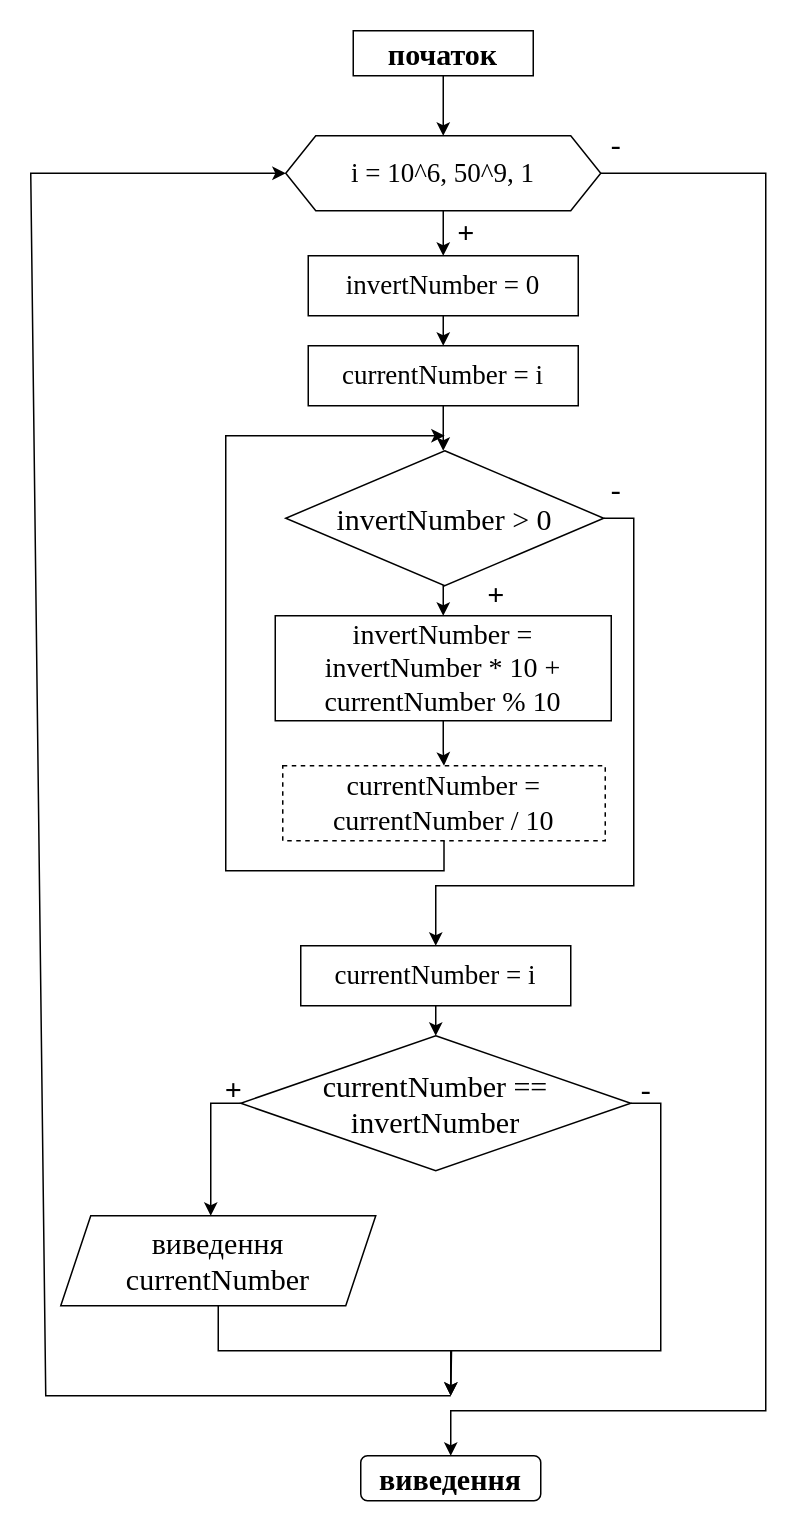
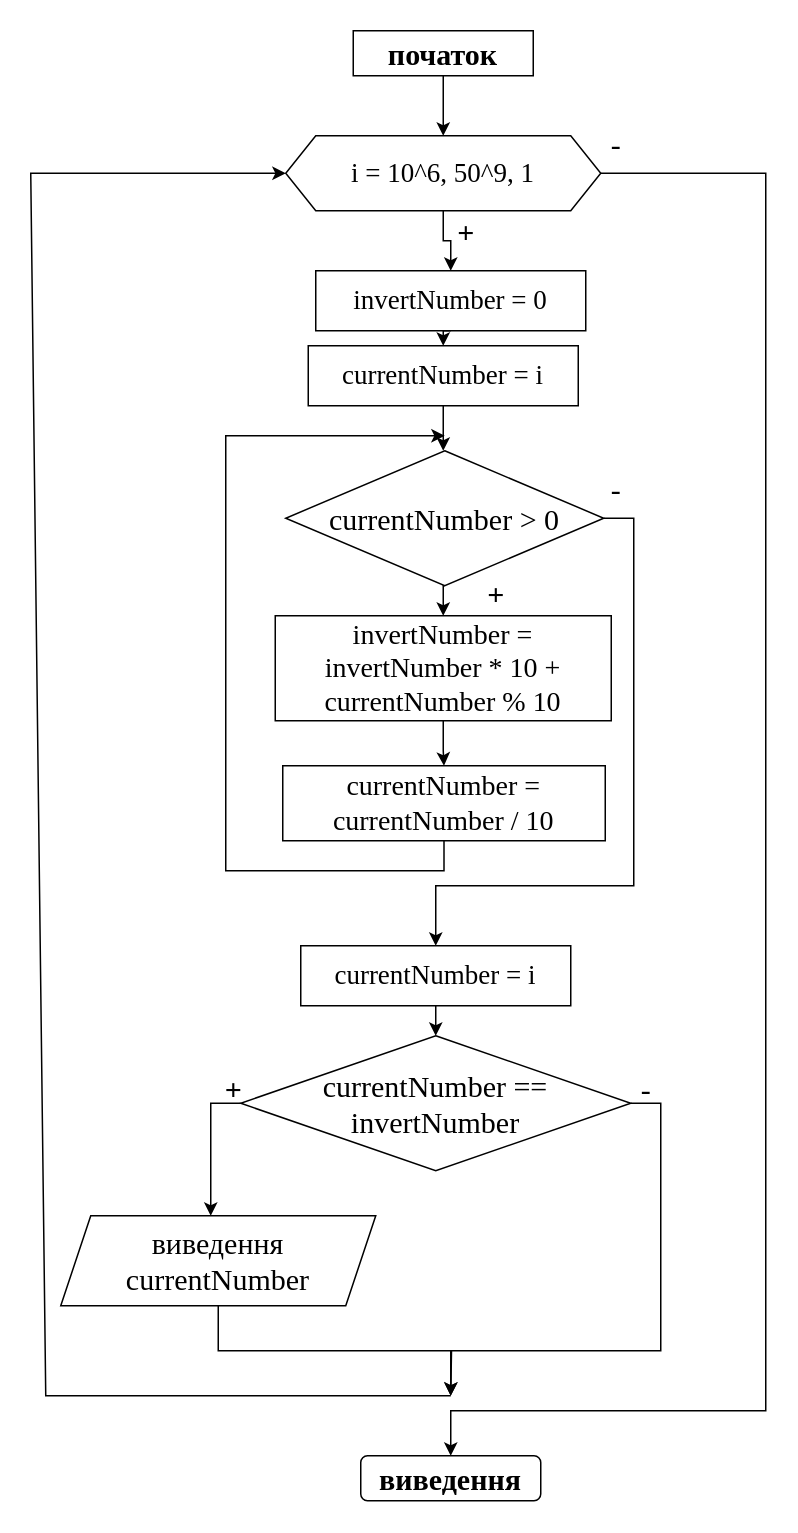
  <mxCell id="0" />
  <mxCell id="1" parent="0" />
  <mxCell id="2" value="" style="edgeStyle=orthogonalEdgeStyle;rounded=0;orthogonalLoop=1;jettySize=auto;html=1;fontFamily=Times New Roman;fontSize=18;" edge="1" parent="1" source="3"><mxGeometry relative="1" as="geometry"><mxPoint x="295" y="90" as="targetPoint" /></mxGeometry></mxCell>
  <mxCell id="3" value="&lt;font face=&quot;Times New Roman&quot; size=&quot;1&quot;&gt;&lt;b style=&quot;font-size: 20px&quot;&gt;початок&lt;/b&gt;&lt;/font&gt;" style="whiteSpace=wrap;html=1;rounded=0;" vertex="1" parent="1"><mxGeometry x="235" y="20" width="120" height="30" as="geometry" /></mxCell>
  <mxCell id="4" value="" style="edgeStyle=orthogonalEdgeStyle;rounded=0;orthogonalLoop=1;jettySize=auto;html=1;fontFamily=Times New Roman;fontSize=18;" edge="1" parent="1"><mxGeometry relative="1" as="geometry"><mxPoint x="295" y="270" as="sourcePoint" /><mxPoint x="295" y="300" as="targetPoint" /></mxGeometry></mxCell>
  <mxCell id="5" value="&lt;font face=&quot;Times New Roman&quot; size=&quot;1&quot;&gt;&lt;b style=&quot;font-size: 20px&quot;&gt;виведення&lt;/b&gt;&lt;/font&gt;" style="rounded=1;whiteSpace=wrap;html=1;" vertex="1" parent="1"><mxGeometry x="240" y="970" width="120" height="30" as="geometry" /></mxCell>
  <mxCell id="6" style="edgeStyle=orthogonalEdgeStyle;rounded=0;orthogonalLoop=1;jettySize=auto;html=1;exitX=0.5;exitY=1;exitDx=0;exitDy=0;entryX=0.5;entryY=0;entryDx=0;entryDy=0;fontFamily=Times New Roman;fontSize=18;" edge="1" parent="1" source="8" target="10"><mxGeometry relative="1" as="geometry" /></mxCell>
  <mxCell id="7" style="edgeStyle=none;rounded=0;orthogonalLoop=1;jettySize=auto;html=1;exitX=1;exitY=0.5;exitDx=0;exitDy=0;fontFamily=Times New Roman;fontSize=20;entryX=0.5;entryY=0;entryDx=0;entryDy=0;" edge="1" parent="1" source="8" target="5"><mxGeometry relative="1" as="geometry"><mxPoint x="540" y="890" as="targetPoint" /><Array as="points"><mxPoint x="510" y="115" /><mxPoint x="510" y="940" /><mxPoint x="300" y="940" /></Array></mxGeometry></mxCell>
  <mxCell id="8" value="i = 10^6, 50^9, 1" style="shape=hexagon;perimeter=hexagonPerimeter2;whiteSpace=wrap;html=1;fixedSize=1;fontFamily=Times New Roman;fontSize=18;" vertex="1" parent="1"><mxGeometry x="190" y="90" width="210" height="50" as="geometry" /></mxCell>
  <mxCell id="9" style="edgeStyle=orthogonalEdgeStyle;rounded=0;orthogonalLoop=1;jettySize=auto;html=1;exitX=0.5;exitY=1;exitDx=0;exitDy=0;entryX=0.5;entryY=0;entryDx=0;entryDy=0;fontFamily=Times New Roman;fontSize=18;" edge="1" parent="1" source="10" target="11"><mxGeometry relative="1" as="geometry" /></mxCell>
- <mxCell id="10" value="invertNumber = 0" style="rounded=0;whiteSpace=wrap;html=1;fontFamily=Times New Roman;fontSize=18;" vertex="1" parent="1"><mxGeometry x="205" y="170" width="180" height="40" as="geometry" /></mxCell>
+ <mxCell id="10" value="invertNumber = 0" style="rounded=0;whiteSpace=wrap;html=1;fontFamily=Times New Roman;fontSize=18;" vertex="1" parent="1"><mxGeometry x="210" y="180" width="180" height="40" as="geometry" /></mxCell>
  <mxCell id="11" value="currentNumber = i" style="rounded=0;whiteSpace=wrap;html=1;fontFamily=Times New Roman;fontSize=18;" vertex="1" parent="1"><mxGeometry x="205" y="230" width="180" height="40" as="geometry" /></mxCell>
  <mxCell id="12" value="&lt;b&gt;&lt;font style=&quot;font-size: 20px&quot;&gt;+&lt;/font&gt;&lt;/b&gt;" style="text;html=1;align=center;verticalAlign=middle;resizable=0;points=[];autosize=1;strokeColor=none;fillColor=none;fontSize=18;fontFamily=Times New Roman;" vertex="1" parent="1"><mxGeometry x="295" y="140" width="30" height="30" as="geometry" /></mxCell>
  <mxCell id="13" value="-" style="text;html=1;align=center;verticalAlign=middle;resizable=0;points=[];autosize=1;strokeColor=none;fillColor=none;fontSize=20;fontFamily=Times New Roman;" vertex="1" parent="1"><mxGeometry x="400" y="80" width="20" height="30" as="geometry" /></mxCell>
  <mxCell id="14" style="edgeStyle=orthogonalEdgeStyle;rounded=0;orthogonalLoop=1;jettySize=auto;html=1;exitX=0.5;exitY=1;exitDx=0;exitDy=0;entryX=0.5;entryY=0;entryDx=0;entryDy=0;fontFamily=Times New Roman;fontSize=20;" edge="1" parent="1" source="16" target="18"><mxGeometry relative="1" as="geometry" /></mxCell>
  <mxCell id="15" style="edgeStyle=orthogonalEdgeStyle;rounded=0;orthogonalLoop=1;jettySize=auto;html=1;exitX=1;exitY=0.5;exitDx=0;exitDy=0;fontFamily=Times New Roman;fontSize=20;" edge="1" parent="1" source="16"><mxGeometry relative="1" as="geometry"><mxPoint x="290" y="630" as="targetPoint" /><Array as="points"><mxPoint x="422" y="345" /><mxPoint x="422" y="590" /><mxPoint x="290" y="590" /></Array></mxGeometry></mxCell>
- <mxCell id="16" value="invertNumber &amp;gt; 0" style="rhombus;whiteSpace=wrap;html=1;fontFamily=Times New Roman;fontSize=20;" vertex="1" parent="1"><mxGeometry x="190" y="300" width="212" height="90" as="geometry" /></mxCell>
+ <mxCell id="16" value="currentNumber &amp;gt; 0" style="rhombus;whiteSpace=wrap;html=1;fontFamily=Times New Roman;fontSize=20;" vertex="1" parent="1"><mxGeometry x="190" y="300" width="212" height="90" as="geometry" /></mxCell>
  <mxCell id="17" value="" style="edgeStyle=orthogonalEdgeStyle;rounded=0;orthogonalLoop=1;jettySize=auto;html=1;fontFamily=Times New Roman;fontSize=20;" edge="1" parent="1" source="18" target="20"><mxGeometry relative="1" as="geometry" /></mxCell>
  <mxCell id="18" value="&lt;span style=&quot;font-size: 14.0pt ; line-height: 115% ; font-family: &amp;#34;times new roman&amp;#34; , serif&quot;&gt;invertNumber&lt;/span&gt;&lt;span lang=&quot;UK&quot; style=&quot;font-size: 14.0pt ; line-height: 115% ; font-family: &amp;#34;times new roman&amp;#34; , serif&quot;&gt; = &lt;/span&gt;&lt;span style=&quot;font-size: 14.0pt ; line-height: 115% ; font-family: &amp;#34;times new roman&amp;#34; , serif&quot;&gt;invertNumber&lt;/span&gt;&lt;span lang=&quot;UK&quot; style=&quot;font-size: 14.0pt ; line-height: 115% ; font-family: &amp;#34;times new roman&amp;#34; , serif&quot;&gt; * 10 + &lt;/span&gt;&lt;span style=&quot;font-size: 14.0pt ; line-height: 115% ; font-family: &amp;#34;times new roman&amp;#34; , serif&quot;&gt;currentNumber&lt;/span&gt;&lt;span lang=&quot;UK&quot; style=&quot;font-size: 14.0pt ; line-height: 115% ; font-family: &amp;#34;times new roman&amp;#34; , serif&quot;&gt; % 10&lt;/span&gt;" style="rounded=0;whiteSpace=wrap;html=1;fontFamily=Times New Roman;fontSize=18;" vertex="1" parent="1"><mxGeometry x="183" y="410" width="224" height="70" as="geometry" /></mxCell>
  <mxCell id="19" style="edgeStyle=orthogonalEdgeStyle;rounded=0;orthogonalLoop=1;jettySize=auto;html=1;exitX=0.5;exitY=1;exitDx=0;exitDy=0;fontFamily=Times New Roman;fontSize=20;" edge="1" parent="1" source="20"><mxGeometry relative="1" as="geometry"><mxPoint x="296" y="290" as="targetPoint" /><Array as="points"><mxPoint x="296" y="580" /><mxPoint x="150" y="580" /><mxPoint x="150" y="290" /></Array></mxGeometry></mxCell>
- <mxCell id="20" value="&lt;span style=&quot;font-size: 14.0pt ; line-height: 115% ; font-family: &amp;#34;times new roman&amp;#34; , serif&quot;&gt;currentNumber&lt;/span&gt;&lt;span lang=&quot;UK&quot; style=&quot;font-size: 14.0pt ; line-height: 115% ; font-family: &amp;#34;times new roman&amp;#34; , serif&quot;&gt; = &lt;/span&gt;&lt;span style=&quot;font-size: 14.0pt ; line-height: 115% ; font-family: &amp;#34;times new roman&amp;#34; , serif&quot;&gt;currentNumber&lt;/span&gt;&lt;span style=&quot;font-size: 14.0pt ; line-height: 115% ; font-family: &amp;#34;times new roman&amp;#34; , serif&quot;&gt; &lt;/span&gt;&lt;span style=&quot;font-size: 14.0pt ; line-height: 115% ; font-family: &amp;#34;times new roman&amp;#34; , serif&quot;&gt;/ 10&lt;/span&gt;" style="rounded=0;whiteSpace=wrap;html=1;fontFamily=Times New Roman;fontSize=18;dashed=1;" vertex="1" parent="1"><mxGeometry x="188" y="510" width="215" height="50" as="geometry" /></mxCell>
+ <mxCell id="20" value="&lt;span style=&quot;font-size: 14.0pt ; line-height: 115% ; font-family: &amp;#34;times new roman&amp;#34; , serif&quot;&gt;currentNumber&lt;/span&gt;&lt;span lang=&quot;UK&quot; style=&quot;font-size: 14.0pt ; line-height: 115% ; font-family: &amp;#34;times new roman&amp;#34; , serif&quot;&gt; = &lt;/span&gt;&lt;span style=&quot;font-size: 14.0pt ; line-height: 115% ; font-family: &amp;#34;times new roman&amp;#34; , serif&quot;&gt;currentNumber&lt;/span&gt;&lt;span style=&quot;font-size: 14.0pt ; line-height: 115% ; font-family: &amp;#34;times new roman&amp;#34; , serif&quot;&gt; &lt;/span&gt;&lt;span style=&quot;font-size: 14.0pt ; line-height: 115% ; font-family: &amp;#34;times new roman&amp;#34; , serif&quot;&gt;/ 10&lt;/span&gt;" style="rounded=0;whiteSpace=wrap;html=1;fontFamily=Times New Roman;fontSize=18;" vertex="1" parent="1"><mxGeometry x="188" y="510" width="215" height="50" as="geometry" /></mxCell>
  <mxCell id="21" value="&lt;b&gt;+&lt;/b&gt;" style="text;html=1;align=center;verticalAlign=middle;resizable=0;points=[];autosize=1;strokeColor=none;fillColor=none;fontSize=20;fontFamily=Times New Roman;" vertex="1" parent="1"><mxGeometry x="315" y="380" width="30" height="30" as="geometry" /></mxCell>
  <mxCell id="22" style="edgeStyle=orthogonalEdgeStyle;rounded=0;orthogonalLoop=1;jettySize=auto;html=1;exitX=0;exitY=0.5;exitDx=0;exitDy=0;entryX=0.5;entryY=0;entryDx=0;entryDy=0;fontFamily=Times New Roman;fontSize=20;" edge="1" parent="1" source="24"><mxGeometry relative="1" as="geometry"><mxPoint x="140" y="810" as="targetPoint" /></mxGeometry></mxCell>
  <mxCell id="23" style="edgeStyle=orthogonalEdgeStyle;rounded=0;orthogonalLoop=1;jettySize=auto;html=1;exitX=1;exitY=0.5;exitDx=0;exitDy=0;fontFamily=Times New Roman;fontSize=20;" edge="1" parent="1" source="24"><mxGeometry relative="1" as="geometry"><mxPoint x="300" y="930" as="targetPoint" /><Array as="points"><mxPoint x="440" y="735" /><mxPoint x="440" y="900" /><mxPoint x="300" y="900" /></Array></mxGeometry></mxCell>
  <mxCell id="24" value="currentNumber == invertNumber" style="rhombus;whiteSpace=wrap;html=1;fontFamily=Times New Roman;fontSize=20;" vertex="1" parent="1"><mxGeometry x="160" y="690" width="260" height="90" as="geometry" /></mxCell>
  <mxCell id="25" style="edgeStyle=orthogonalEdgeStyle;rounded=0;orthogonalLoop=1;jettySize=auto;html=1;exitX=0.5;exitY=1;exitDx=0;exitDy=0;entryX=0.5;entryY=0;entryDx=0;entryDy=0;fontFamily=Times New Roman;fontSize=20;" edge="1" parent="1" source="26" target="24"><mxGeometry relative="1" as="geometry" /></mxCell>
  <mxCell id="26" value="currentNumber = i" style="rounded=0;whiteSpace=wrap;html=1;fontFamily=Times New Roman;fontSize=18;" vertex="1" parent="1"><mxGeometry x="200" y="630" width="180" height="40" as="geometry" /></mxCell>
  <mxCell id="27" style="edgeStyle=orthogonalEdgeStyle;rounded=0;orthogonalLoop=1;jettySize=auto;html=1;exitX=0.5;exitY=1;exitDx=0;exitDy=0;fontFamily=Times New Roman;fontSize=20;" edge="1" parent="1" source="28"><mxGeometry relative="1" as="geometry"><mxPoint x="300" y="930" as="targetPoint" /></mxGeometry></mxCell>
  <mxCell id="28" value="виведення currentNumber" style="shape=parallelogram;perimeter=parallelogramPerimeter;whiteSpace=wrap;html=1;fixedSize=1;fontFamily=Times New Roman;fontSize=20;" vertex="1" parent="1"><mxGeometry x="40" y="810" width="210" height="60" as="geometry" /></mxCell>
  <mxCell id="29" value="-" style="text;html=1;align=center;verticalAlign=middle;resizable=0;points=[];autosize=1;strokeColor=none;fillColor=none;fontSize=20;fontFamily=Times New Roman;" vertex="1" parent="1"><mxGeometry x="400" y="310" width="20" height="30" as="geometry" /></mxCell>
  <mxCell id="30" value="" style="endArrow=classic;html=1;rounded=0;fontFamily=Times New Roman;fontSize=20;entryX=0;entryY=0.5;entryDx=0;entryDy=0;" edge="1" parent="1" target="8"><mxGeometry width="50" height="50" relative="1" as="geometry"><mxPoint x="300" y="930" as="sourcePoint" /><mxPoint x="30" y="100" as="targetPoint" /><Array as="points"><mxPoint x="30" y="930" /><mxPoint x="20" y="115" /></Array></mxGeometry></mxCell>
  <mxCell id="31" value="&lt;b&gt;+&lt;/b&gt;" style="text;html=1;align=center;verticalAlign=middle;resizable=0;points=[];autosize=1;strokeColor=none;fillColor=none;fontSize=20;fontFamily=Times New Roman;" vertex="1" parent="1"><mxGeometry x="140" y="710" width="30" height="30" as="geometry" /></mxCell>
  <mxCell id="32" value="-" style="text;html=1;align=center;verticalAlign=middle;resizable=0;points=[];autosize=1;strokeColor=none;fillColor=none;fontSize=20;fontFamily=Times New Roman;" vertex="1" parent="1"><mxGeometry x="420" y="710" width="20" height="30" as="geometry" /></mxCell>
